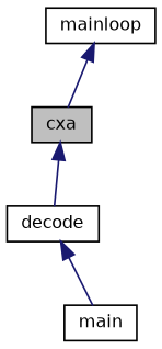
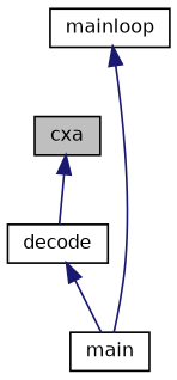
  digraph {
    rankdir=TB
    node [color=black fillcolor=white fontname=Helvetica fontsize=10 shape=record style=filled]
    edge [color=midnightblue dir=back fontname=Helvetica fontsize=10 labelfontname=Helvetica labelfontsize=10 style=solid]
    n1 [fillcolor=grey75 fontcolor=black height=0.2 label=cxa width=0.4]
    n2 [height=0.2 label=decode width=0.4]
    n3 [height=0.2 label=main width=0.4]
    n4 [height=0.2 label=mainloop width=0.4]
    n1 -> n2
    n2 -> n3
-   n4 -> n1
+   n4 -> n3
  }
